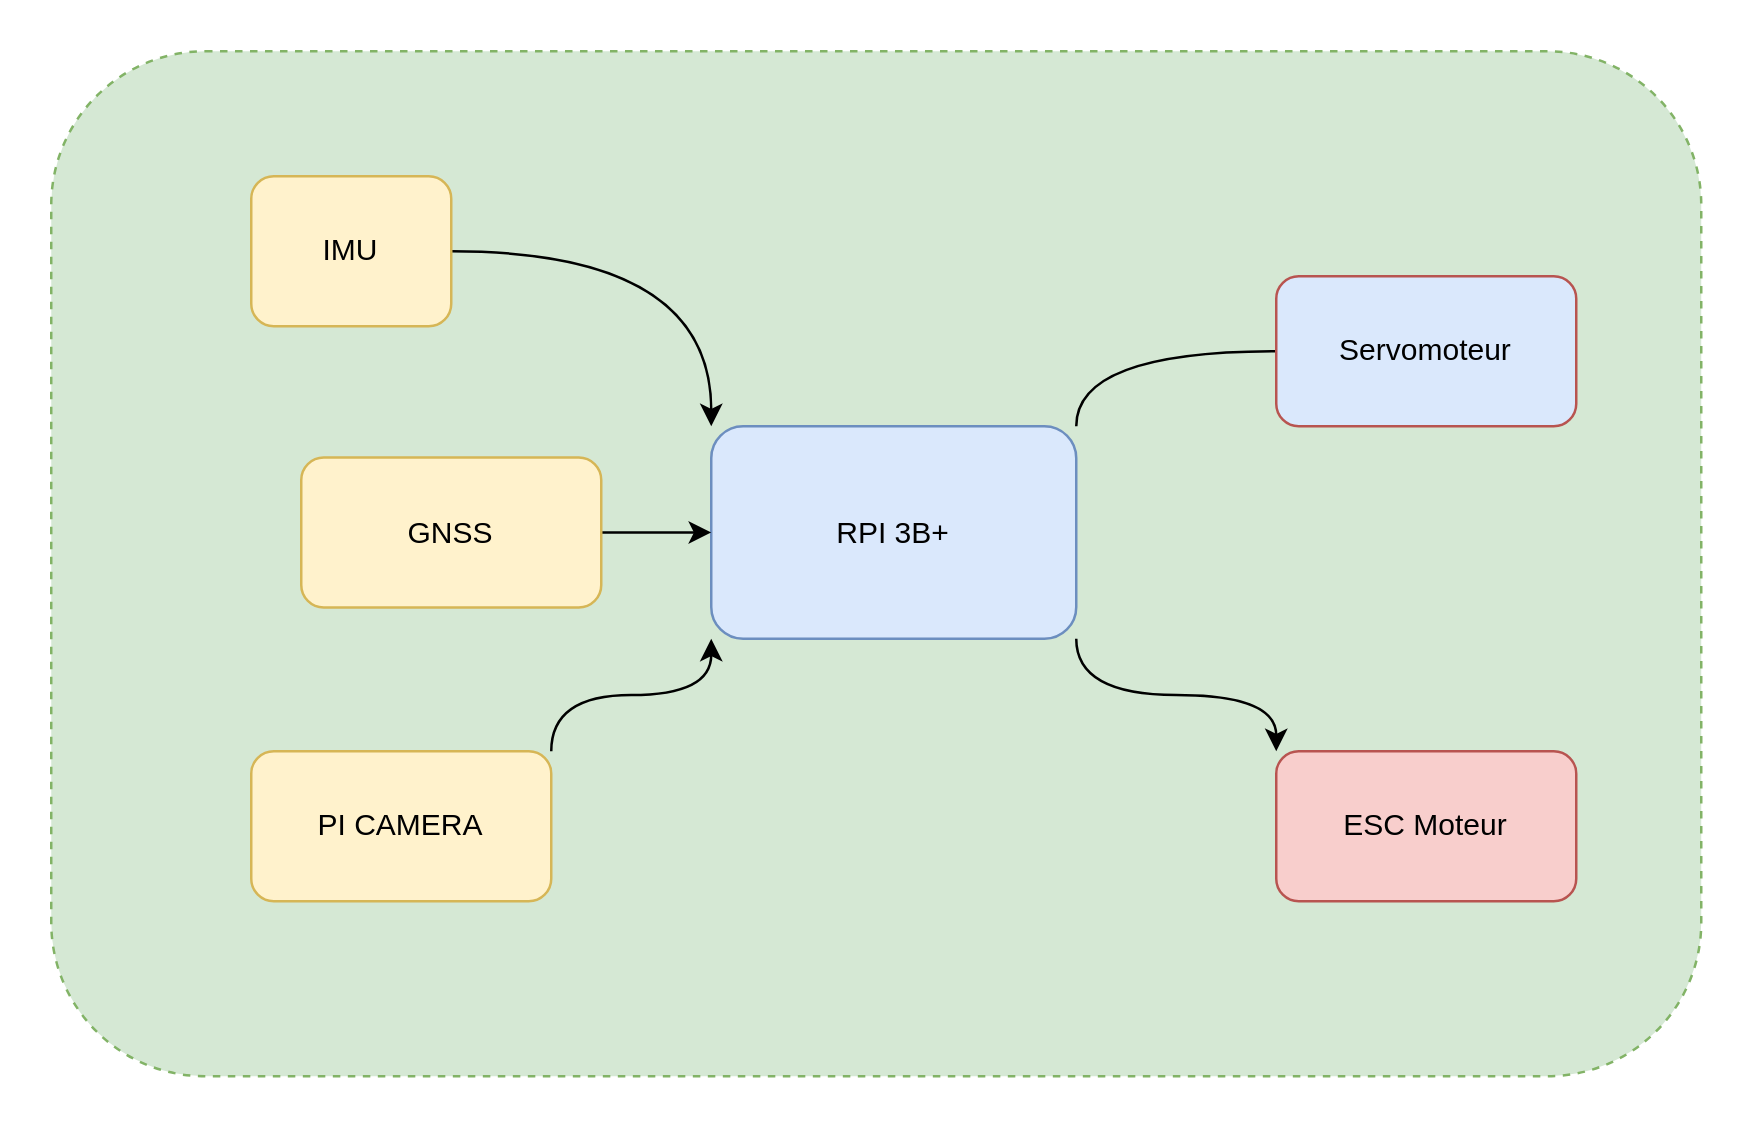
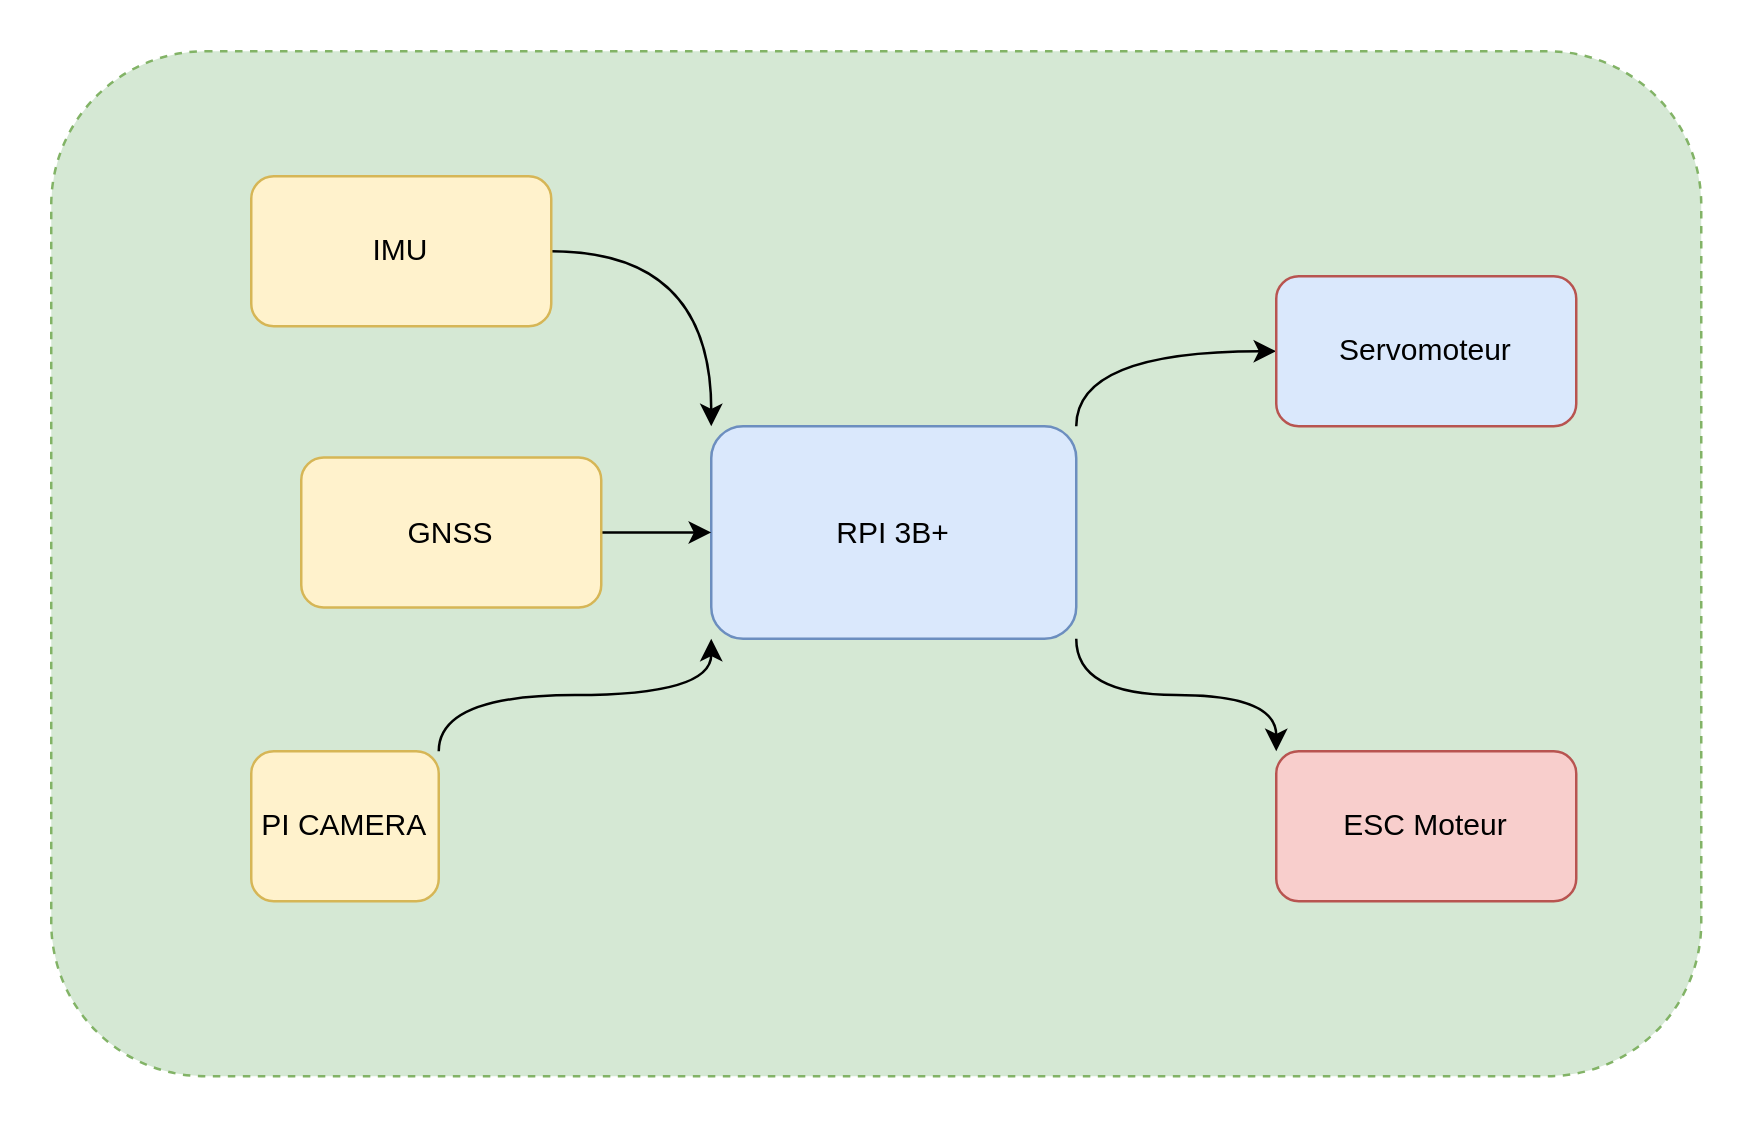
  <mxCell id="0" />
  <mxCell id="1" parent="0" />
  <mxCell id="2" value="" style="rounded=1;whiteSpace=wrap;html=1;fillColor=#d5e8d4;strokeColor=#82b366;dashed=1;" vertex="1" parent="1"><mxGeometry x="20" y="20" width="660" height="410" as="geometry" /></mxCell>
- <mxCell id="3" style="edgeStyle=orthogonalEdgeStyle;rounded=0;orthogonalLoop=1;jettySize=auto;html=1;exitX=1;exitY=0;exitDx=0;exitDy=0;curved=1;endArrow=none;" edge="1" parent="1" source="5" target="12"><mxGeometry relative="1" as="geometry" /></mxCell>
+ <mxCell id="3" style="edgeStyle=orthogonalEdgeStyle;rounded=0;orthogonalLoop=1;jettySize=auto;html=1;exitX=1;exitY=0;exitDx=0;exitDy=0;curved=1;" edge="1" parent="1" source="5" target="12"><mxGeometry relative="1" as="geometry" /></mxCell>
  <mxCell id="4" style="edgeStyle=orthogonalEdgeStyle;rounded=0;orthogonalLoop=1;jettySize=auto;html=1;exitX=1;exitY=1;exitDx=0;exitDy=0;entryX=0;entryY=0;entryDx=0;entryDy=0;curved=1;" edge="1" parent="1" source="5" target="13"><mxGeometry relative="1" as="geometry" /></mxCell>
  <mxCell id="5" value="RPI 3B+" style="rounded=1;whiteSpace=wrap;html=1;fillColor=#dae8fc;strokeColor=#6c8ebf;" vertex="1" parent="1"><mxGeometry x="284" y="170" width="146" height="85" as="geometry" /></mxCell>
  <mxCell id="6" style="edgeStyle=orthogonalEdgeStyle;rounded=0;orthogonalLoop=1;jettySize=auto;html=1;entryX=0;entryY=0;entryDx=0;entryDy=0;curved=1;" edge="1" parent="1" source="7" target="5"><mxGeometry relative="1" as="geometry" /></mxCell>
- <mxCell id="7" value="IMU" style="rounded=1;whiteSpace=wrap;html=1;fillColor=#fff2cc;strokeColor=#d6b656;" vertex="1" parent="1"><mxGeometry x="100" y="70" width="80" height="60" as="geometry" /></mxCell>
+ <mxCell id="7" value="IMU" style="rounded=1;whiteSpace=wrap;html=1;fillColor=#fff2cc;strokeColor=#d6b656;" vertex="1" parent="1"><mxGeometry x="100" y="70" width="120" height="60" as="geometry" /></mxCell>
  <mxCell id="8" style="edgeStyle=entityRelationEdgeStyle;rounded=0;orthogonalLoop=1;jettySize=auto;html=1;entryX=0;entryY=0.5;entryDx=0;entryDy=0;" edge="1" parent="1" source="9" target="5"><mxGeometry relative="1" as="geometry" /></mxCell>
  <mxCell id="9" value="GNSS" style="rounded=1;whiteSpace=wrap;html=1;fillColor=#fff2cc;strokeColor=#d6b656;" vertex="1" parent="1"><mxGeometry x="120" y="182.5" width="120" height="60" as="geometry" /></mxCell>
  <mxCell id="10" style="edgeStyle=orthogonalEdgeStyle;rounded=0;orthogonalLoop=1;jettySize=auto;html=1;exitX=1;exitY=0;exitDx=0;exitDy=0;entryX=0;entryY=1;entryDx=0;entryDy=0;curved=1;" edge="1" parent="1" source="11" target="5"><mxGeometry relative="1" as="geometry" /></mxCell>
- <mxCell id="11" value="PI CAMERA" style="rounded=1;whiteSpace=wrap;html=1;fillColor=#fff2cc;strokeColor=#d6b656;" vertex="1" parent="1"><mxGeometry x="100" y="300" width="120" height="60" as="geometry" /></mxCell>
+ <mxCell id="11" value="PI CAMERA" style="rounded=1;whiteSpace=wrap;html=1;fillColor=#fff2cc;strokeColor=#d6b656;" vertex="1" parent="1"><mxGeometry x="100" y="300" width="75" height="60" as="geometry" /></mxCell>
  <mxCell id="12" value="Servomoteur" style="rounded=1;whiteSpace=wrap;html=1;fillColor=#dae8fc;strokeColor=#b85450;" vertex="1" parent="1"><mxGeometry x="510" y="110" width="120" height="60" as="geometry" /></mxCell>
  <mxCell id="13" value="ESC Moteur" style="rounded=1;whiteSpace=wrap;html=1;fillColor=#f8cecc;strokeColor=#b85450;" vertex="1" parent="1"><mxGeometry x="510" y="300" width="120" height="60" as="geometry" /></mxCell>
